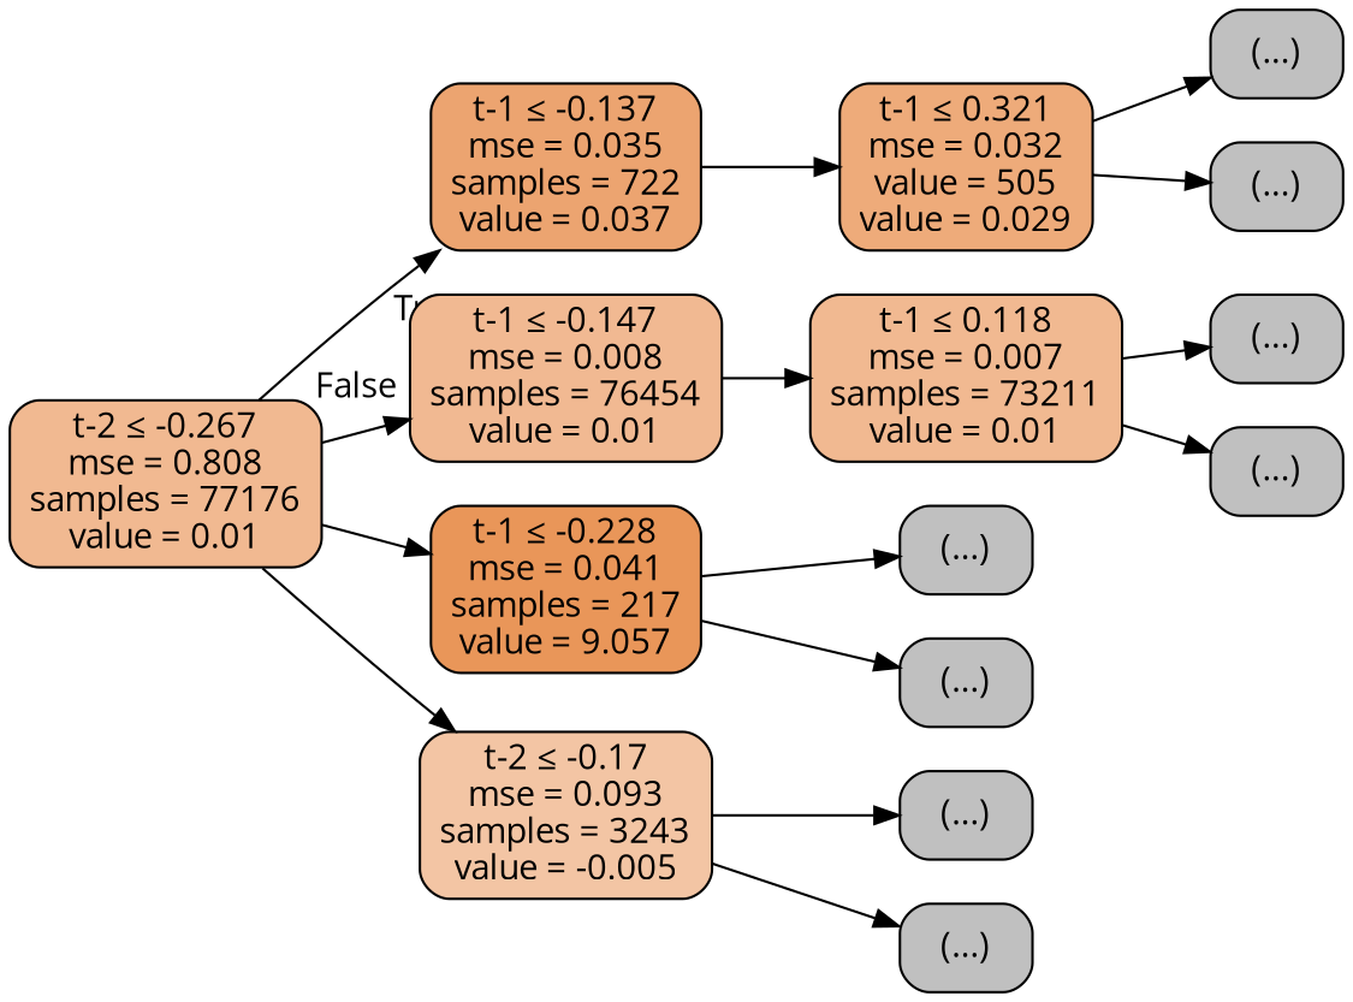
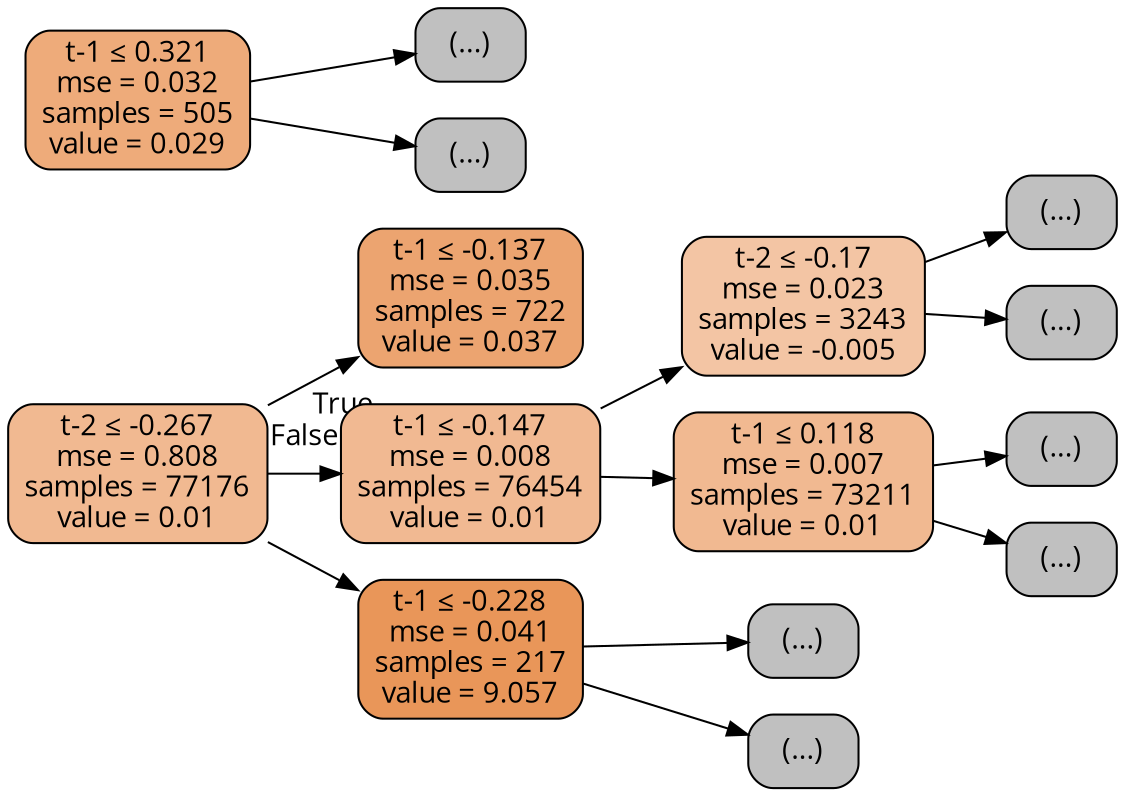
  digraph {
    fontname="Open Sans"
    rankdir=LR
    node [color=black fillcolor="#C0C0C0" fontname="Open Sans" shape=box style="filled, rounded"]
    edge [fontname="Open Sans"]
    n1 [fillcolor="#f1b991" label=<t-2 &le; -0.267<br/>mse = 0.808<br/>samples = 77176<br/>value = 0.01>]
    n2 [fillcolor="#eca470" label=<t-1 &le; -0.137<br/>mse = 0.035<br/>samples = 722<br/>value = 0.037>]
    n3 [fillcolor="#f1b992" label=<t-1 &le; -0.147<br/>mse = 0.008<br/>samples = 76454<br/>value = 0.01>]
    n4 [fillcolor="#e99659" label=<t-1 &le; -0.228<br/>mse = 0.041<br/>samples = 217<br/>value = 9.057>]
-   n5 [fillcolor="#eeab7a" label=<t-1 &le; 0.321<br/>mse = 0.032<br/>value = 505<br/>value = 0.029>]
-   n6 [fillcolor="#f3c5a4" label=<t-2 &le; -0.17<br/>mse = 0.093<br/>samples = 3243<br/>value = -0.005>]
+   n5 [fillcolor="#eeab7a" label=<t-1 &le; 0.321<br/>mse = 0.032<br/>samples = 505<br/>value = 0.029>]
+   n6 [fillcolor="#f3c5a4" label=<t-2 &le; -0.17<br/>mse = 0.023<br/>samples = 3243<br/>value = -0.005>]
    n7 [fillcolor="#f1b991" label=<t-1 &le; 0.118<br/>mse = 0.007<br/>samples = 73211<br/>value = 0.01>]
    n8 [label="(...)"]
    n9 [label="(...)"]
    n10 [label="(...)"]
    n11 [label="(...)"]
    n12 [label="(...)"]
    n13 [label="(...)"]
    n14 [label="(...)"]
    n15 [label="(...)"]
    n1 -> n2 [headlabel=True labelangle=45 labeldistance=2.5]
    n1 -> n3 [headlabel=False labelangle=-45 labeldistance=2.5]
    n1 -> n4
-   n2 -> n5
-   n1 -> n6
+   n3 -> n6
    n3 -> n7
    n4 -> n8
    n4 -> n9
    n5 -> n10
    n5 -> n11
    n6 -> n12
    n6 -> n13
    n7 -> n14
    n7 -> n15
  }
